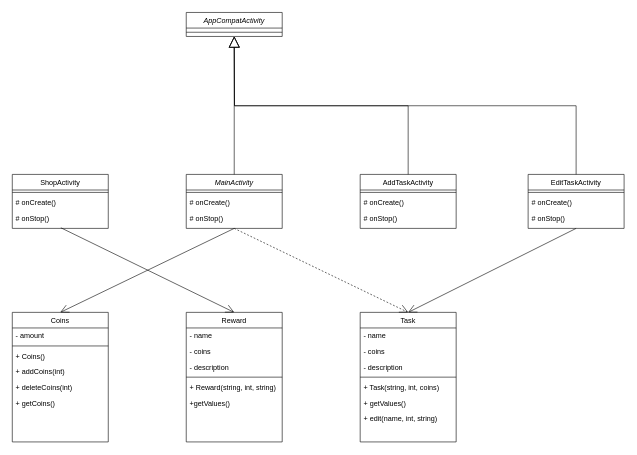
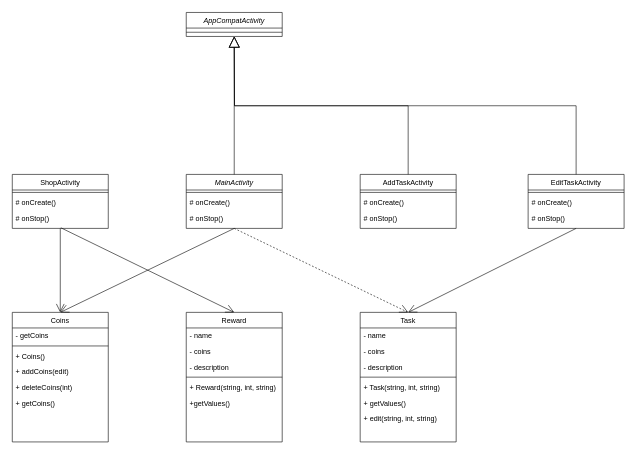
  <mxCell id="0" />
  <mxCell id="1" parent="0" />
  <mxCell id="2" value="MainActivity" style="swimlane;fontStyle=2;align=center;verticalAlign=top;childLayout=stackLayout;horizontal=1;startSize=26;horizontalStack=0;resizeParent=1;resizeLast=0;collapsible=1;marginBottom=0;rounded=0;shadow=0;strokeWidth=1;" parent="1" vertex="1"><mxGeometry x="310" y="290" width="160" height="90" as="geometry"><mxRectangle x="230" y="140" width="160" height="26" as="alternateBounds" /></mxGeometry></mxCell>
  <mxCell id="3" value="" style="line;html=1;strokeWidth=1;align=left;verticalAlign=middle;spacingTop=-1;spacingLeft=3;spacingRight=3;rotatable=0;labelPosition=right;points=[];portConstraint=eastwest;" parent="2" vertex="1"><mxGeometry y="26" width="160" height="8" as="geometry" /></mxCell>
  <mxCell id="4" value="# onCreate()" style="text;align=left;verticalAlign=top;spacingLeft=4;spacingRight=4;overflow=hidden;rotatable=0;points=[[0,0.5],[1,0.5]];portConstraint=eastwest;" parent="2" vertex="1"><mxGeometry y="34" width="160" height="26" as="geometry" /></mxCell>
  <mxCell id="5" value="# onStop()" style="text;align=left;verticalAlign=top;spacingLeft=4;spacingRight=4;overflow=hidden;rotatable=0;points=[[0,0.5],[1,0.5]];portConstraint=eastwest;" vertex="1" parent="2"><mxGeometry y="60" width="160" height="26" as="geometry" /></mxCell>
  <mxCell id="6" value="ShopActivity" style="swimlane;fontStyle=0;align=center;verticalAlign=top;childLayout=stackLayout;horizontal=1;startSize=26;horizontalStack=0;resizeParent=1;resizeLast=0;collapsible=1;marginBottom=0;rounded=0;shadow=0;strokeWidth=1;" parent="1" vertex="1"><mxGeometry x="20" y="290" width="160" height="90" as="geometry"><mxRectangle x="550" y="140" width="160" height="26" as="alternateBounds" /></mxGeometry></mxCell>
  <mxCell id="7" value="" style="line;html=1;strokeWidth=1;align=left;verticalAlign=middle;spacingTop=-1;spacingLeft=3;spacingRight=3;rotatable=0;labelPosition=right;points=[];portConstraint=eastwest;" parent="6" vertex="1"><mxGeometry y="26" width="160" height="8" as="geometry" /></mxCell>
  <mxCell id="8" value="# onCreate()" style="text;align=left;verticalAlign=top;spacingLeft=4;spacingRight=4;overflow=hidden;rotatable=0;points=[[0,0.5],[1,0.5]];portConstraint=eastwest;" parent="6" vertex="1"><mxGeometry y="34" width="160" height="26" as="geometry" /></mxCell>
  <mxCell id="9" value="# onStop()" style="text;align=left;verticalAlign=top;spacingLeft=4;spacingRight=4;overflow=hidden;rotatable=0;points=[[0,0.5],[1,0.5]];portConstraint=eastwest;" parent="6" vertex="1"><mxGeometry y="60" width="160" height="26" as="geometry" /></mxCell>
  <mxCell id="10" value="AddTaskActivity" style="swimlane;fontStyle=0;align=center;verticalAlign=top;childLayout=stackLayout;horizontal=1;startSize=26;horizontalStack=0;resizeParent=1;resizeLast=0;collapsible=1;marginBottom=0;rounded=0;shadow=0;strokeWidth=1;" vertex="1" parent="1"><mxGeometry x="600" y="290" width="160" height="90" as="geometry"><mxRectangle x="550" y="140" width="160" height="26" as="alternateBounds" /></mxGeometry></mxCell>
  <mxCell id="11" value="" style="line;html=1;strokeWidth=1;align=left;verticalAlign=middle;spacingTop=-1;spacingLeft=3;spacingRight=3;rotatable=0;labelPosition=right;points=[];portConstraint=eastwest;" vertex="1" parent="10"><mxGeometry y="26" width="160" height="8" as="geometry" /></mxCell>
  <mxCell id="12" value="# onCreate()" style="text;align=left;verticalAlign=top;spacingLeft=4;spacingRight=4;overflow=hidden;rotatable=0;points=[[0,0.5],[1,0.5]];portConstraint=eastwest;" vertex="1" parent="10"><mxGeometry y="34" width="160" height="26" as="geometry" /></mxCell>
  <mxCell id="13" value="# onStop()" style="text;align=left;verticalAlign=top;spacingLeft=4;spacingRight=4;overflow=hidden;rotatable=0;points=[[0,0.5],[1,0.5]];portConstraint=eastwest;" vertex="1" parent="10"><mxGeometry y="60" width="160" height="26" as="geometry" /></mxCell>
  <mxCell id="14" value="EditTaskActivity" style="swimlane;fontStyle=0;align=center;verticalAlign=top;childLayout=stackLayout;horizontal=1;startSize=26;horizontalStack=0;resizeParent=1;resizeLast=0;collapsible=1;marginBottom=0;rounded=0;shadow=0;strokeWidth=1;" vertex="1" parent="1"><mxGeometry x="880" y="290" width="160" height="90" as="geometry"><mxRectangle x="550" y="140" width="160" height="26" as="alternateBounds" /></mxGeometry></mxCell>
  <mxCell id="15" value="" style="line;html=1;strokeWidth=1;align=left;verticalAlign=middle;spacingTop=-1;spacingLeft=3;spacingRight=3;rotatable=0;labelPosition=right;points=[];portConstraint=eastwest;" vertex="1" parent="14"><mxGeometry y="26" width="160" height="8" as="geometry" /></mxCell>
  <mxCell id="16" value="# onCreate()" style="text;align=left;verticalAlign=top;spacingLeft=4;spacingRight=4;overflow=hidden;rotatable=0;points=[[0,0.5],[1,0.5]];portConstraint=eastwest;" vertex="1" parent="14"><mxGeometry y="34" width="160" height="26" as="geometry" /></mxCell>
  <mxCell id="17" value="# onStop()" style="text;align=left;verticalAlign=top;spacingLeft=4;spacingRight=4;overflow=hidden;rotatable=0;points=[[0,0.5],[1,0.5]];portConstraint=eastwest;" vertex="1" parent="14"><mxGeometry y="60" width="160" height="26" as="geometry" /></mxCell>
  <mxCell id="18" value="Task" style="swimlane;fontStyle=0;align=center;verticalAlign=top;childLayout=stackLayout;horizontal=1;startSize=26;horizontalStack=0;resizeParent=1;resizeLast=0;collapsible=1;marginBottom=0;rounded=0;shadow=0;strokeWidth=1;" vertex="1" parent="1"><mxGeometry x="600" y="520" width="160" height="216" as="geometry"><mxRectangle x="550" y="140" width="160" height="26" as="alternateBounds" /></mxGeometry></mxCell>
  <mxCell id="19" value="- name" style="text;align=left;verticalAlign=top;spacingLeft=4;spacingRight=4;overflow=hidden;rotatable=0;points=[[0,0.5],[1,0.5]];portConstraint=eastwest;" vertex="1" parent="18"><mxGeometry y="26" width="160" height="26" as="geometry" /></mxCell>
  <mxCell id="20" value="- coins" style="text;align=left;verticalAlign=top;spacingLeft=4;spacingRight=4;overflow=hidden;rotatable=0;points=[[0,0.5],[1,0.5]];portConstraint=eastwest;rounded=0;shadow=0;html=0;" vertex="1" parent="18"><mxGeometry y="52" width="160" height="26" as="geometry" /></mxCell>
  <mxCell id="21" value="- description" style="text;align=left;verticalAlign=top;spacingLeft=4;spacingRight=4;overflow=hidden;rotatable=0;points=[[0,0.5],[1,0.5]];portConstraint=eastwest;rounded=0;shadow=0;html=0;" vertex="1" parent="18"><mxGeometry y="78" width="160" height="26" as="geometry" /></mxCell>
  <mxCell id="22" value="" style="line;html=1;strokeWidth=1;align=left;verticalAlign=middle;spacingTop=-1;spacingLeft=3;spacingRight=3;rotatable=0;labelPosition=right;points=[];portConstraint=eastwest;" vertex="1" parent="18"><mxGeometry y="104" width="160" height="8" as="geometry" /></mxCell>
- <mxCell id="23" value="+ Task(string, int, coins)" style="text;align=left;verticalAlign=top;spacingLeft=4;spacingRight=4;overflow=hidden;rotatable=0;points=[[0,0.5],[1,0.5]];portConstraint=eastwest;" vertex="1" parent="18"><mxGeometry y="112" width="160" height="26" as="geometry" /></mxCell>
+ <mxCell id="23" value="+ Task(string, int, string)" style="text;align=left;verticalAlign=top;spacingLeft=4;spacingRight=4;overflow=hidden;rotatable=0;points=[[0,0.5],[1,0.5]];portConstraint=eastwest;" vertex="1" parent="18"><mxGeometry y="112" width="160" height="26" as="geometry" /></mxCell>
  <mxCell id="24" value="+ getValues()" style="text;align=left;verticalAlign=top;spacingLeft=4;spacingRight=4;overflow=hidden;rotatable=0;points=[[0,0.5],[1,0.5]];portConstraint=eastwest;" vertex="1" parent="18"><mxGeometry y="138" width="160" height="26" as="geometry" /></mxCell>
- <mxCell id="25" value="+ edit(name, int, string)" style="text;align=left;verticalAlign=top;spacingLeft=4;spacingRight=4;overflow=hidden;rotatable=0;points=[[0,0.5],[1,0.5]];portConstraint=eastwest;" vertex="1" parent="18"><mxGeometry y="164" width="160" height="26" as="geometry" /></mxCell>
+ <mxCell id="25" value="+ edit(string, int, string)" style="text;align=left;verticalAlign=top;spacingLeft=4;spacingRight=4;overflow=hidden;rotatable=0;points=[[0,0.5],[1,0.5]];portConstraint=eastwest;" vertex="1" parent="18"><mxGeometry y="164" width="160" height="26" as="geometry" /></mxCell>
  <mxCell id="26" value="Reward" style="swimlane;fontStyle=0;align=center;verticalAlign=top;childLayout=stackLayout;horizontal=1;startSize=26;horizontalStack=0;resizeParent=1;resizeLast=0;collapsible=1;marginBottom=0;rounded=0;shadow=0;strokeWidth=1;" vertex="1" parent="1"><mxGeometry x="310" y="520" width="160" height="216" as="geometry"><mxRectangle x="550" y="140" width="160" height="26" as="alternateBounds" /></mxGeometry></mxCell>
  <mxCell id="27" value="- name" style="text;align=left;verticalAlign=top;spacingLeft=4;spacingRight=4;overflow=hidden;rotatable=0;points=[[0,0.5],[1,0.5]];portConstraint=eastwest;" vertex="1" parent="26"><mxGeometry y="26" width="160" height="26" as="geometry" /></mxCell>
  <mxCell id="28" value="- coins" style="text;align=left;verticalAlign=top;spacingLeft=4;spacingRight=4;overflow=hidden;rotatable=0;points=[[0,0.5],[1,0.5]];portConstraint=eastwest;rounded=0;shadow=0;html=0;" vertex="1" parent="26"><mxGeometry y="52" width="160" height="26" as="geometry" /></mxCell>
  <mxCell id="29" value="- description" style="text;align=left;verticalAlign=top;spacingLeft=4;spacingRight=4;overflow=hidden;rotatable=0;points=[[0,0.5],[1,0.5]];portConstraint=eastwest;rounded=0;shadow=0;html=0;" vertex="1" parent="26"><mxGeometry y="78" width="160" height="26" as="geometry" /></mxCell>
  <mxCell id="30" value="" style="line;html=1;strokeWidth=1;align=left;verticalAlign=middle;spacingTop=-1;spacingLeft=3;spacingRight=3;rotatable=0;labelPosition=right;points=[];portConstraint=eastwest;" vertex="1" parent="26"><mxGeometry y="104" width="160" height="8" as="geometry" /></mxCell>
  <mxCell id="31" value="+ Reward(string, int, string)" style="text;align=left;verticalAlign=top;spacingLeft=4;spacingRight=4;overflow=hidden;rotatable=0;points=[[0,0.5],[1,0.5]];portConstraint=eastwest;" vertex="1" parent="26"><mxGeometry y="112" width="160" height="26" as="geometry" /></mxCell>
  <mxCell id="32" value="+getValues()" style="text;align=left;verticalAlign=top;spacingLeft=4;spacingRight=4;overflow=hidden;rotatable=0;points=[[0,0.5],[1,0.5]];portConstraint=eastwest;" vertex="1" parent="26"><mxGeometry y="138" width="160" height="26" as="geometry" /></mxCell>
  <mxCell id="33" value="AppCompatActivity" style="swimlane;fontStyle=2;align=center;verticalAlign=top;childLayout=stackLayout;horizontal=1;startSize=26;horizontalStack=0;resizeParent=1;resizeLast=0;collapsible=1;marginBottom=0;rounded=0;shadow=0;strokeWidth=1;" vertex="1" parent="1"><mxGeometry x="310" y="20" width="160" height="40" as="geometry"><mxRectangle x="230" y="140" width="160" height="26" as="alternateBounds" /></mxGeometry></mxCell>
  <mxCell id="34" value="" style="line;html=1;strokeWidth=1;align=left;verticalAlign=middle;spacingTop=-1;spacingLeft=3;spacingRight=3;rotatable=0;labelPosition=right;points=[];portConstraint=eastwest;" vertex="1" parent="33"><mxGeometry y="26" width="160" height="14" as="geometry" /></mxCell>
  <mxCell id="35" value="" style="endArrow=block;endSize=16;endFill=0;html=1;edgeStyle=orthogonalEdgeStyle;rounded=0;exitX=0.5;exitY=0;exitDx=0;exitDy=0;" edge="1" parent="1" source="2"><mxGeometry x="0.002" y="65" width="160" relative="1" as="geometry"><mxPoint x="380" y="300" as="sourcePoint" /><mxPoint x="390" y="60" as="targetPoint" /><mxPoint as="offset" /></mxGeometry></mxCell>
  <mxCell id="36" value="" style="endArrow=block;endSize=16;endFill=0;html=1;exitX=0.5;exitY=0;exitDx=0;exitDy=0;edgeStyle=orthogonalEdgeStyle;rounded=0;" edge="1" parent="1" source="14"><mxGeometry x="0.002" y="65" width="160" relative="1" as="geometry"><mxPoint x="130" y="320" as="sourcePoint" /><mxPoint x="390" y="60" as="targetPoint" /><mxPoint as="offset" /></mxGeometry></mxCell>
  <mxCell id="37" value="" style="endArrow=open;endFill=1;endSize=12;html=1;exitX=0.506;exitY=1.115;exitDx=0;exitDy=0;exitPerimeter=0;entryX=0.5;entryY=0;entryDx=0;entryDy=0;" edge="1" parent="1" source="9" target="26"><mxGeometry width="160" relative="1" as="geometry"><mxPoint x="270" y="520" as="sourcePoint" /><mxPoint x="430" y="520" as="targetPoint" /></mxGeometry></mxCell>
  <mxCell id="38" value="" style="endArrow=open;endFill=1;endSize=12;html=1;entryX=0.5;entryY=0;entryDx=0;entryDy=0;exitX=0.5;exitY=1;exitDx=0;exitDy=0;dashed=1;" edge="1" parent="1" source="2" target="18"><mxGeometry width="160" relative="1" as="geometry"><mxPoint x="380" y="431" as="sourcePoint" /><mxPoint x="539.04" y="591.01" as="targetPoint" /></mxGeometry></mxCell>
  <mxCell id="39" value="" style="endArrow=block;endSize=16;endFill=0;html=1;edgeStyle=orthogonalEdgeStyle;rounded=0;exitX=0.5;exitY=0;exitDx=0;exitDy=0;" edge="1" parent="1" source="10"><mxGeometry x="0.002" y="65" width="160" relative="1" as="geometry"><mxPoint x="400" y="300" as="sourcePoint" /><mxPoint x="390" y="60" as="targetPoint" /><mxPoint as="offset" /></mxGeometry></mxCell>
  <mxCell id="40" value="Coins" style="swimlane;fontStyle=0;align=center;verticalAlign=top;childLayout=stackLayout;horizontal=1;startSize=26;horizontalStack=0;resizeParent=1;resizeLast=0;collapsible=1;marginBottom=0;rounded=0;shadow=0;strokeWidth=1;" vertex="1" parent="1"><mxGeometry x="20" y="520" width="160" height="216" as="geometry"><mxRectangle x="550" y="140" width="160" height="26" as="alternateBounds" /></mxGeometry></mxCell>
- <mxCell id="41" value="- amount" style="text;align=left;verticalAlign=top;spacingLeft=4;spacingRight=4;overflow=hidden;rotatable=0;points=[[0,0.5],[1,0.5]];portConstraint=eastwest;" vertex="1" parent="40"><mxGeometry y="26" width="160" height="26" as="geometry" /></mxCell>
+ <mxCell id="41" value="- getCoins" style="text;align=left;verticalAlign=top;spacingLeft=4;spacingRight=4;overflow=hidden;rotatable=0;points=[[0,0.5],[1,0.5]];portConstraint=eastwest;" vertex="1" parent="40"><mxGeometry y="26" width="160" height="26" as="geometry" /></mxCell>
  <mxCell id="42" value="" style="line;html=1;strokeWidth=1;align=left;verticalAlign=middle;spacingTop=-1;spacingLeft=3;spacingRight=3;rotatable=0;labelPosition=right;points=[];portConstraint=eastwest;" vertex="1" parent="40"><mxGeometry y="52" width="160" height="8" as="geometry" /></mxCell>
  <mxCell id="43" value="+ Coins()" style="text;align=left;verticalAlign=top;spacingLeft=4;spacingRight=4;overflow=hidden;rotatable=0;points=[[0,0.5],[1,0.5]];portConstraint=eastwest;" vertex="1" parent="40"><mxGeometry y="60" width="160" height="26" as="geometry" /></mxCell>
- <mxCell id="44" value="+ addCoins(int)" style="text;align=left;verticalAlign=top;spacingLeft=4;spacingRight=4;overflow=hidden;rotatable=0;points=[[0,0.5],[1,0.5]];portConstraint=eastwest;" vertex="1" parent="40"><mxGeometry y="86" width="160" height="26" as="geometry" /></mxCell>
+ <mxCell id="44" value="+ addCoins(edit)" style="text;align=left;verticalAlign=top;spacingLeft=4;spacingRight=4;overflow=hidden;rotatable=0;points=[[0,0.5],[1,0.5]];portConstraint=eastwest;" vertex="1" parent="40"><mxGeometry y="86" width="160" height="26" as="geometry" /></mxCell>
  <mxCell id="45" value="+ deleteCoins(int)" style="text;align=left;verticalAlign=top;spacingLeft=4;spacingRight=4;overflow=hidden;rotatable=0;points=[[0,0.5],[1,0.5]];portConstraint=eastwest;" vertex="1" parent="40"><mxGeometry y="112" width="160" height="26" as="geometry" /></mxCell>
  <mxCell id="46" value="+ getCoins()" style="text;align=left;verticalAlign=top;spacingLeft=4;spacingRight=4;overflow=hidden;rotatable=0;points=[[0,0.5],[1,0.5]];portConstraint=eastwest;" vertex="1" parent="40"><mxGeometry y="138" width="160" height="26" as="geometry" /></mxCell>
+ <mxCell id="47" value="" style="endArrow=open;endFill=1;endSize=12;html=1;exitX=0.5;exitY=1;exitDx=0;exitDy=0;entryX=0.5;entryY=0;entryDx=0;entryDy=0;labelPosition=center;verticalLabelPosition=bottom;align=center;verticalAlign=top;" edge="1" parent="1" source="6" target="40"><mxGeometry width="160" relative="1" as="geometry"><mxPoint x="110.96" y="388.99" as="sourcePoint" /><mxPoint x="100" y="510" as="targetPoint" /></mxGeometry></mxCell>
  <mxCell id="48" value="" style="endArrow=open;endFill=1;endSize=12;html=1;exitX=0.5;exitY=1;exitDx=0;exitDy=0;" edge="1" parent="1" source="2"><mxGeometry width="160" relative="1" as="geometry"><mxPoint x="110" y="390" as="sourcePoint" /><mxPoint x="100" y="520" as="targetPoint" /></mxGeometry></mxCell>
  <mxCell id="49" value="" style="endArrow=open;endFill=1;endSize=12;html=1;exitX=0.5;exitY=1;exitDx=0;exitDy=0;" edge="1" parent="1" source="14"><mxGeometry width="160" relative="1" as="geometry"><mxPoint x="130" y="410" as="sourcePoint" /><mxPoint x="680" y="520" as="targetPoint" /></mxGeometry></mxCell>
